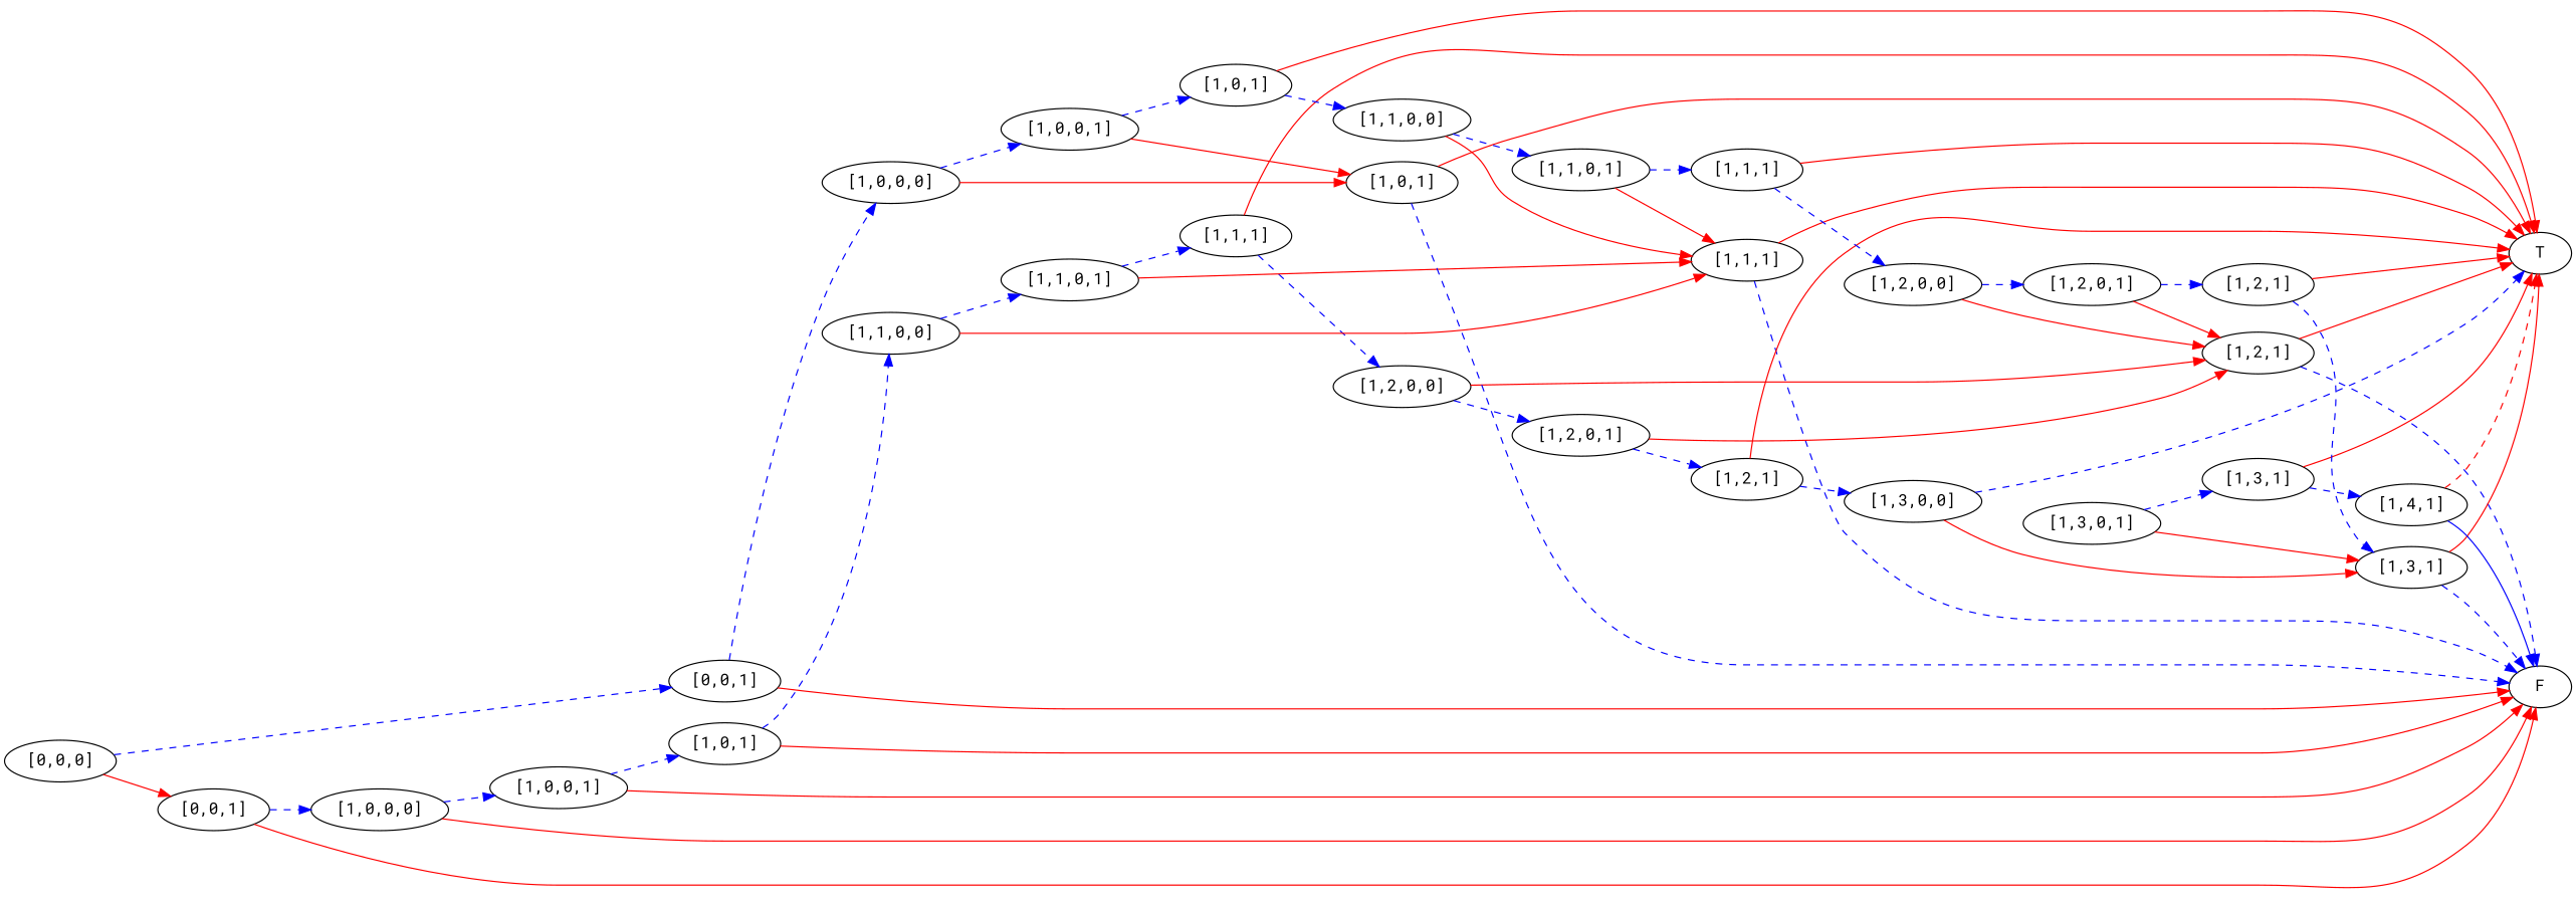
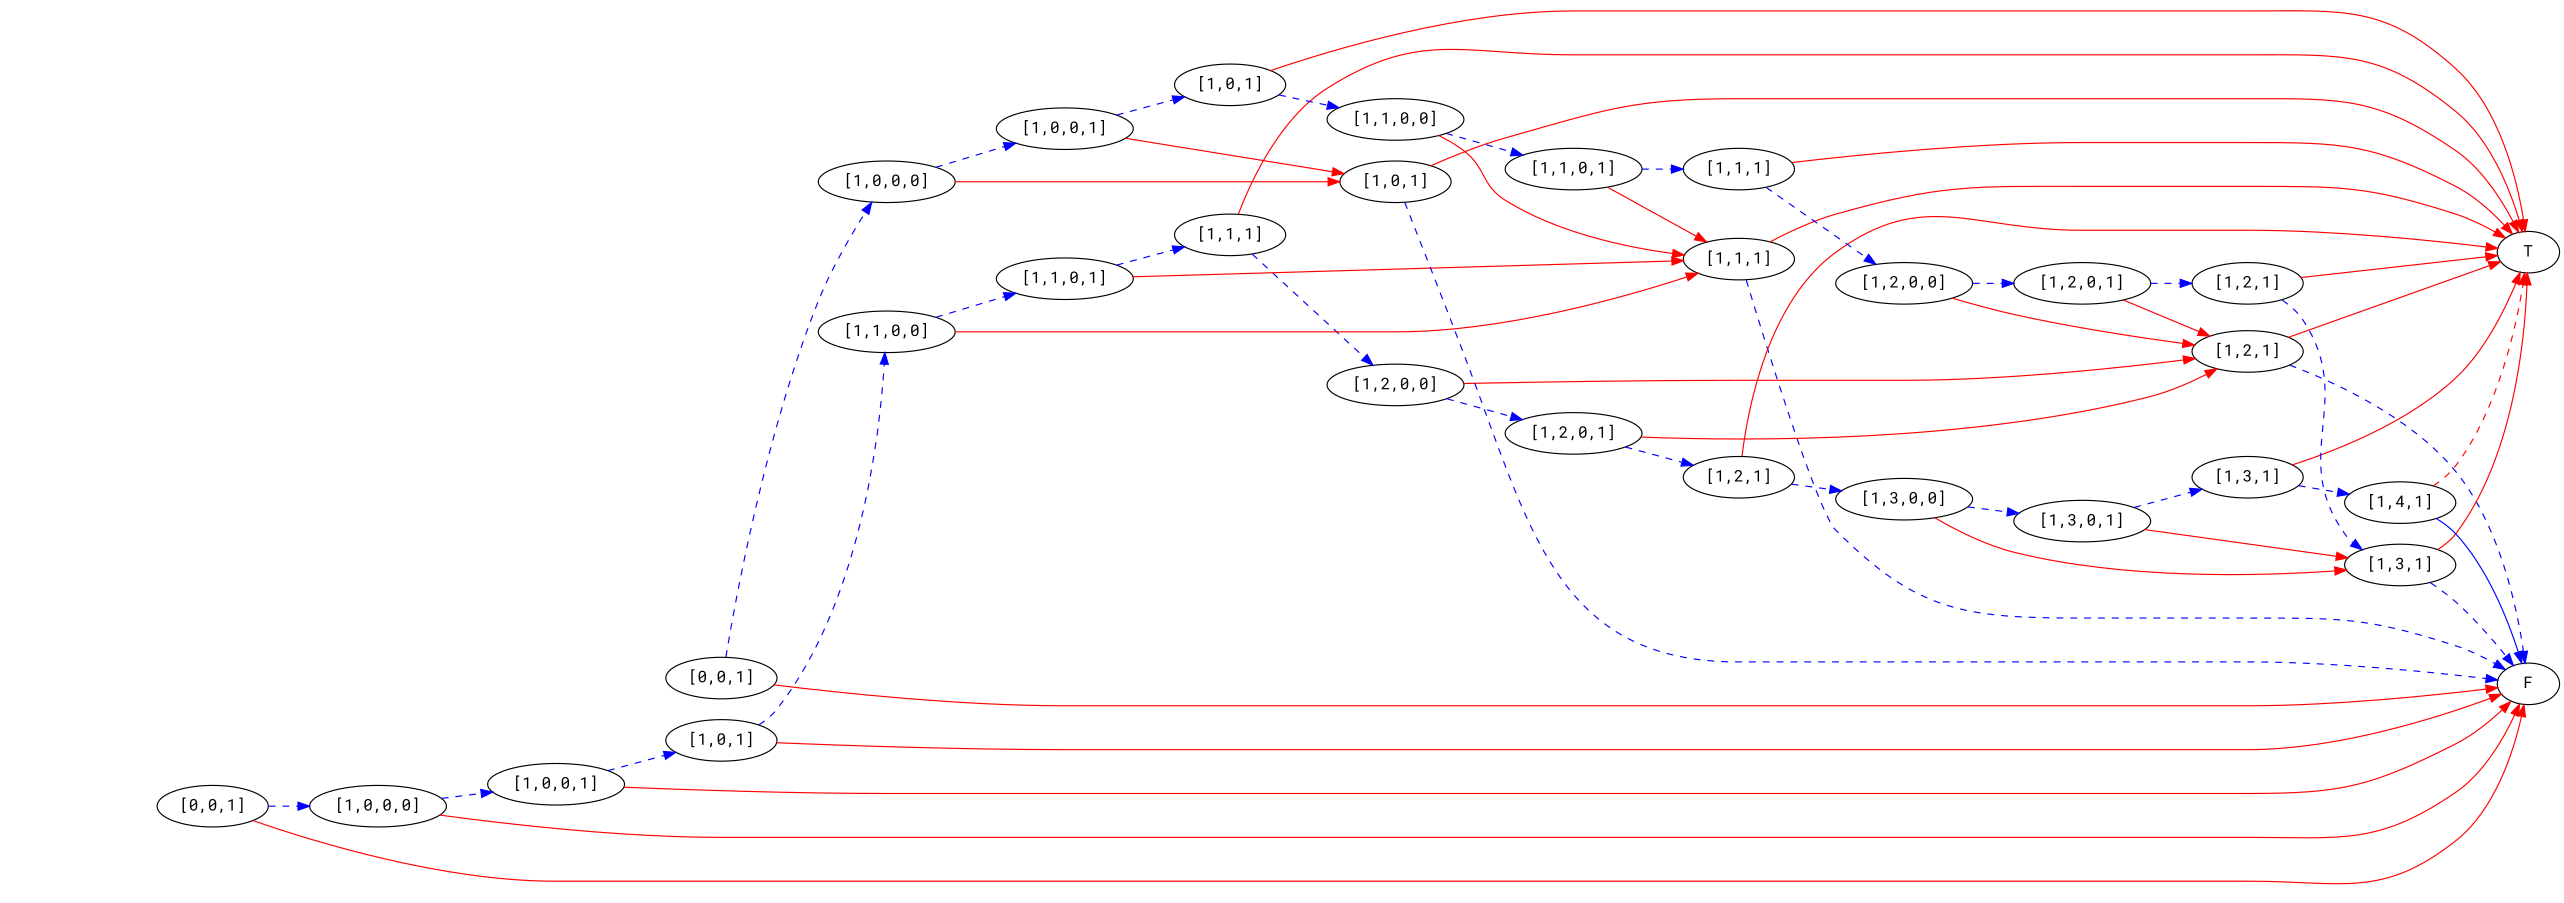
  digraph {
    fontname="Roboto Mono"
    rankdir=LR
    node [fontname="Roboto Mono"]
    edge [color=blue fontname="Roboto Mono" style=dashed]
    n1 [label=F]
    n2 [label=T]
    n3 [label="[1,1,1]"]
    n4 [label="[1,2,1]"]
    n5 [label="[1,3,1]"]
    n6 [label="[1,4,1]"]
    n7 [label="[1,3,1]"]
    n8 [label="[1,3,0,1]"]
    n9 [label="[1,3,0,0]"]
    n10 [label="[1,2,1]"]
    n11 [label="[1,2,0,1]"]
    n12 [label="[1,2,0,0]"]
    n13 [label="[1,1,1]"]
    n14 [label="[1,1,0,1]"]
    n15 [label="[1,1,0,0]"]
    n16 [label="[1,0,1]"]
    n17 [label="[1,0,0,1]"]
    n18 [label="[1,0,0,0]"]
    n19 [label="[0,0,1]"]
    n20 [label="[1,0,1]"]
    n21 [label="[1,2,1]"]
    n22 [label="[1,2,0,1]"]
    n23 [label="[1,2,0,0]"]
    n24 [label="[1,1,1]"]
    n25 [label="[1,1,0,1]"]
    n26 [label="[1,1,0,0]"]
    n27 [label="[1,0,1]"]
    n28 [label="[1,0,0,1]"]
    n29 [label="[1,0,0,0]"]
    n30 [label="[0,0,1]"]
-   n31 [label="[0,0,0]"]
    n3 -> n1
    n3 -> n2 [color=red style=""]
    n4 -> n1
    n4 -> n2 [color=red style=""]
    n5 -> n1
    n5 -> n2 [color=red style=""]
    n6 -> n1 [style=solid]
    n6 -> n2 [color=red]
    n7 -> n2 [color=red style=""]
    n7 -> n6
    n8 -> n5 [color=red style=""]
    n8 -> n7
    n9 -> n5 [color=red style=""]
-   n9 -> n2
+   n9 -> n8
    n10 -> n2 [color=red style=""]
    n10 -> n9
    n11 -> n4 [color=red style=""]
    n11 -> n10
    n12 -> n4 [color=red style=""]
    n12 -> n11
    n13 -> n2 [color=red style=""]
    n13 -> n12
    n14 -> n3 [color=red style=""]
    n14 -> n13
    n15 -> n3 [color=red style=""]
    n15 -> n14
    n16 -> n1 [color=red style=""]
    n16 -> n15
    n17 -> n1 [color=red style=""]
    n17 -> n16
    n18 -> n1 [color=red style=""]
    n18 -> n17
    n19 -> n1 [color=red style=""]
    n19 -> n18
    n20 -> n1
    n20 -> n2 [color=red style=""]
    n21 -> n2 [color=red style=""]
    n21 -> n5
    n22 -> n4 [color=red style=""]
    n22 -> n21
    n23 -> n4 [color=red style=""]
    n23 -> n22
    n24 -> n2 [color=red style=""]
    n24 -> n23
    n25 -> n3 [color=red style=""]
    n25 -> n24
    n26 -> n3 [color=red style=""]
    n26 -> n25
    n27 -> n2 [color=red style=""]
    n27 -> n26
    n28 -> n20 [color=red style=""]
    n28 -> n27
    n29 -> n20 [color=red style=""]
    n29 -> n28
    n30 -> n1 [color=red style=""]
    n30 -> n29
-   n31 -> n19 [color=red style=""]
-   n31 -> n30
  }
